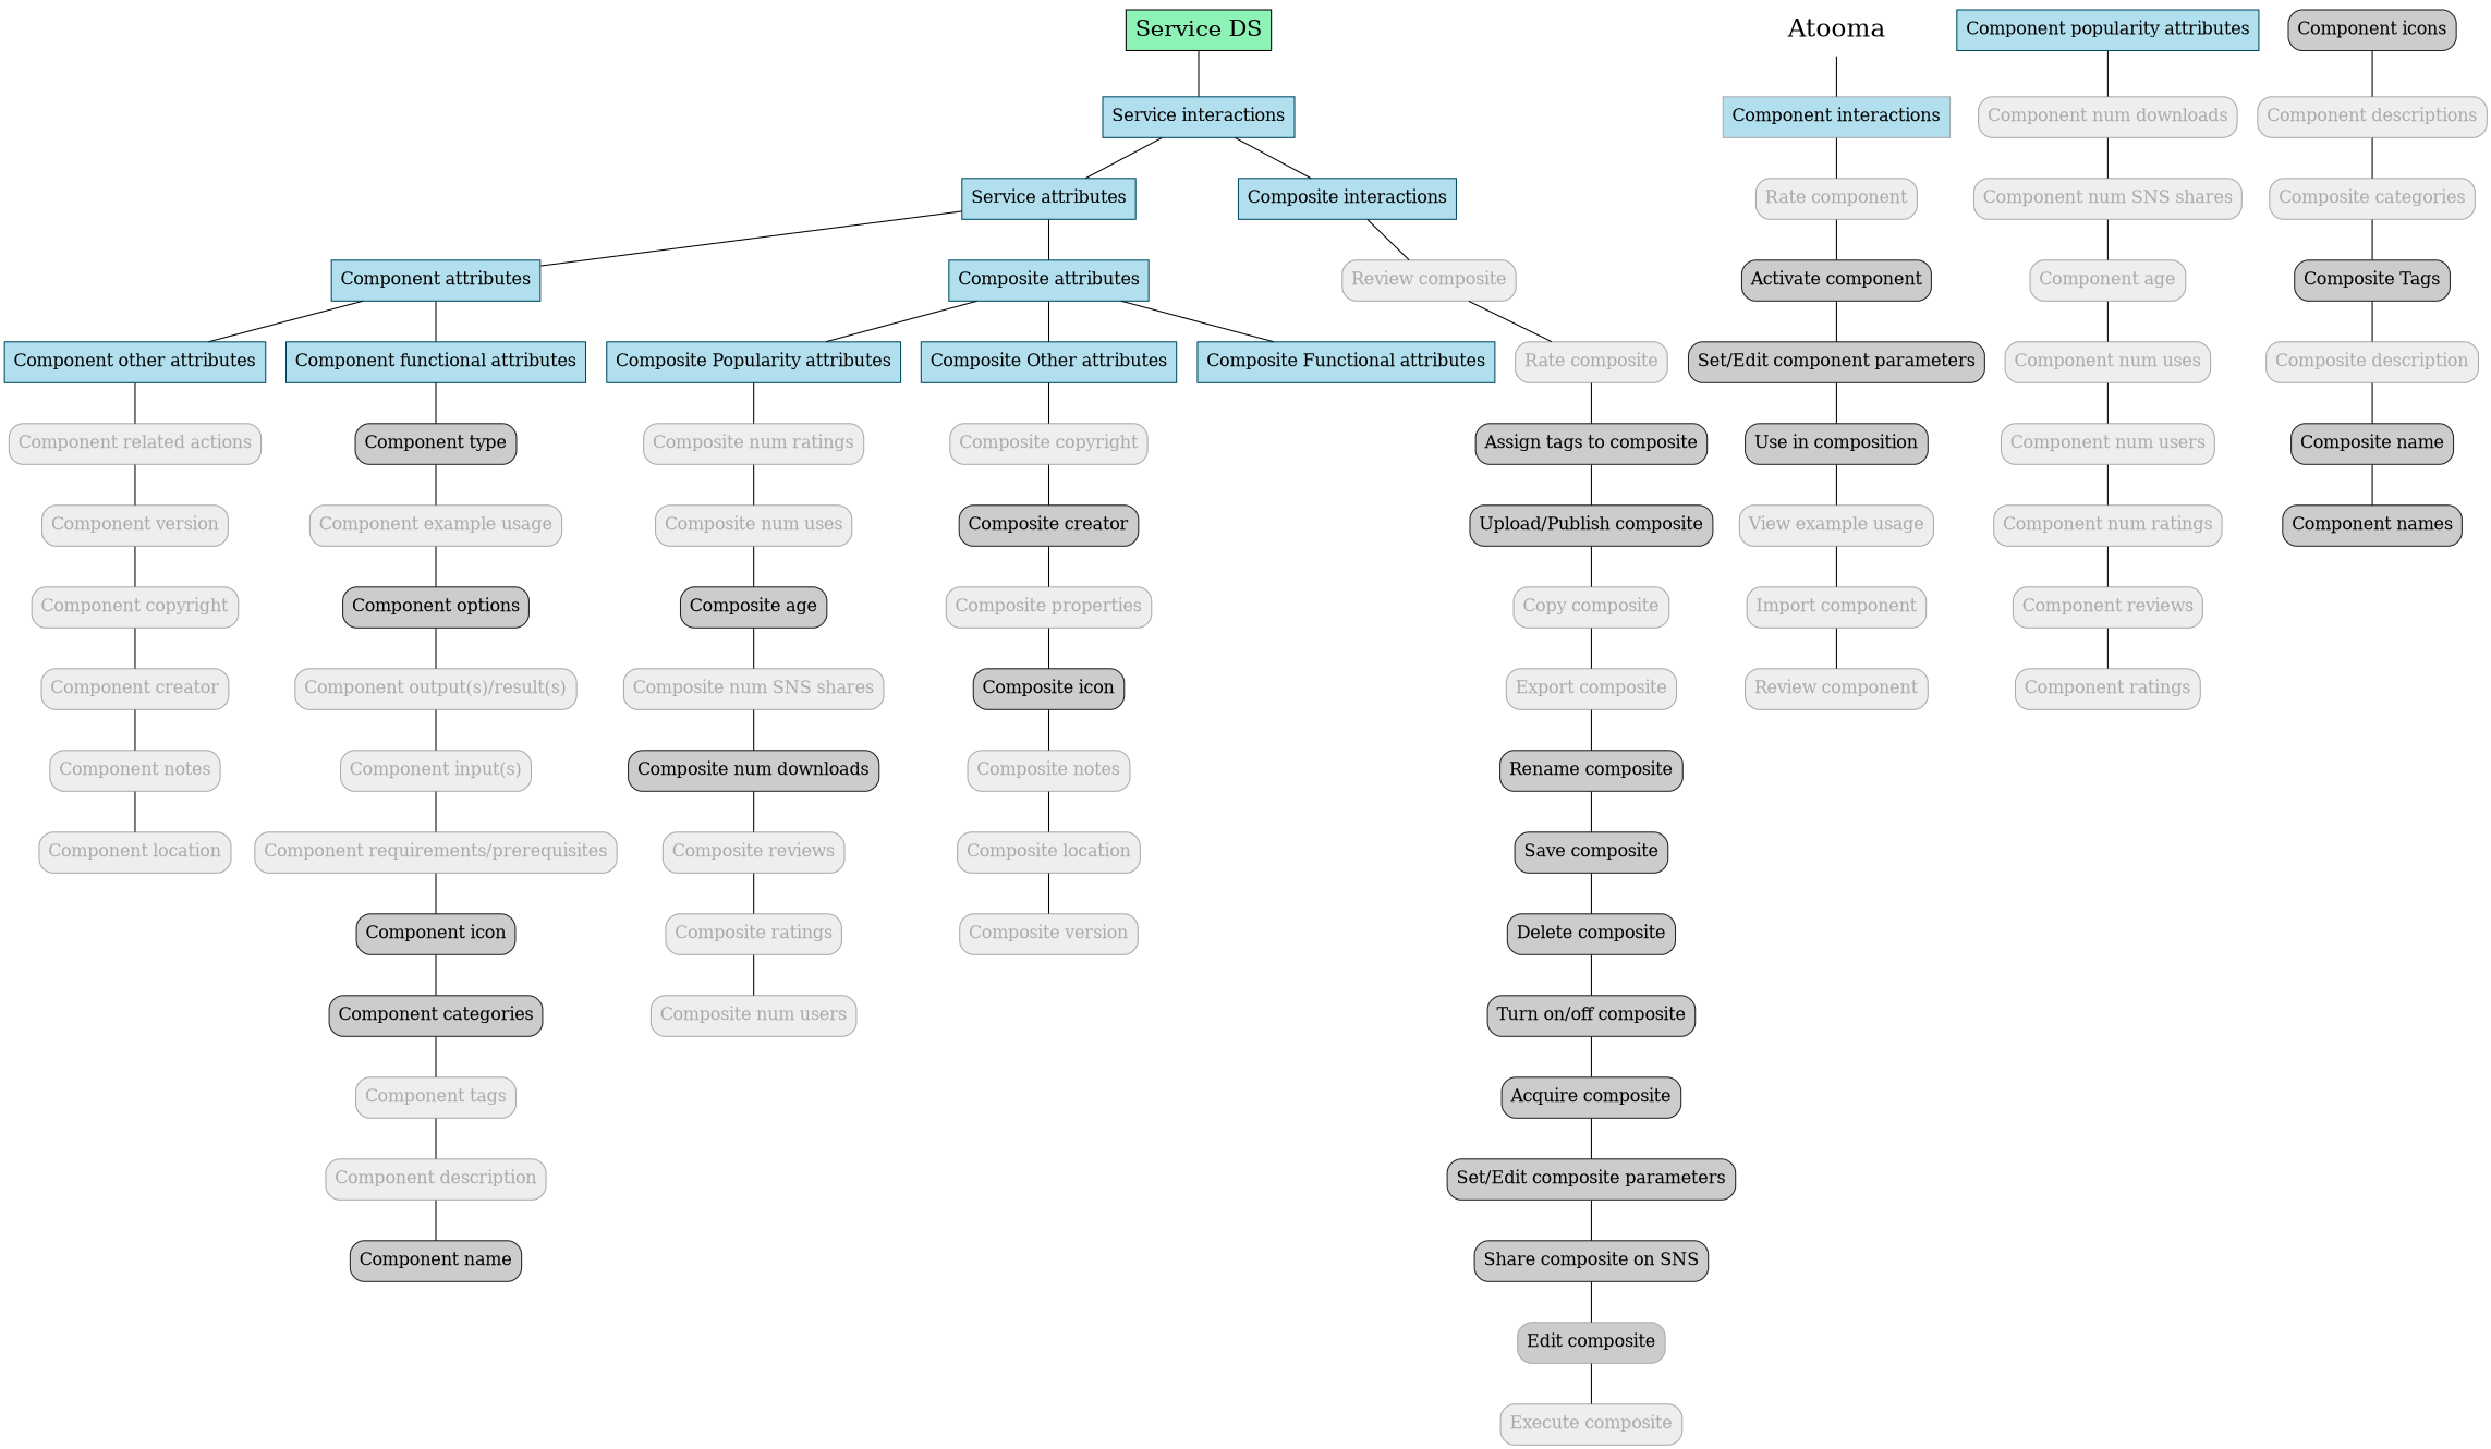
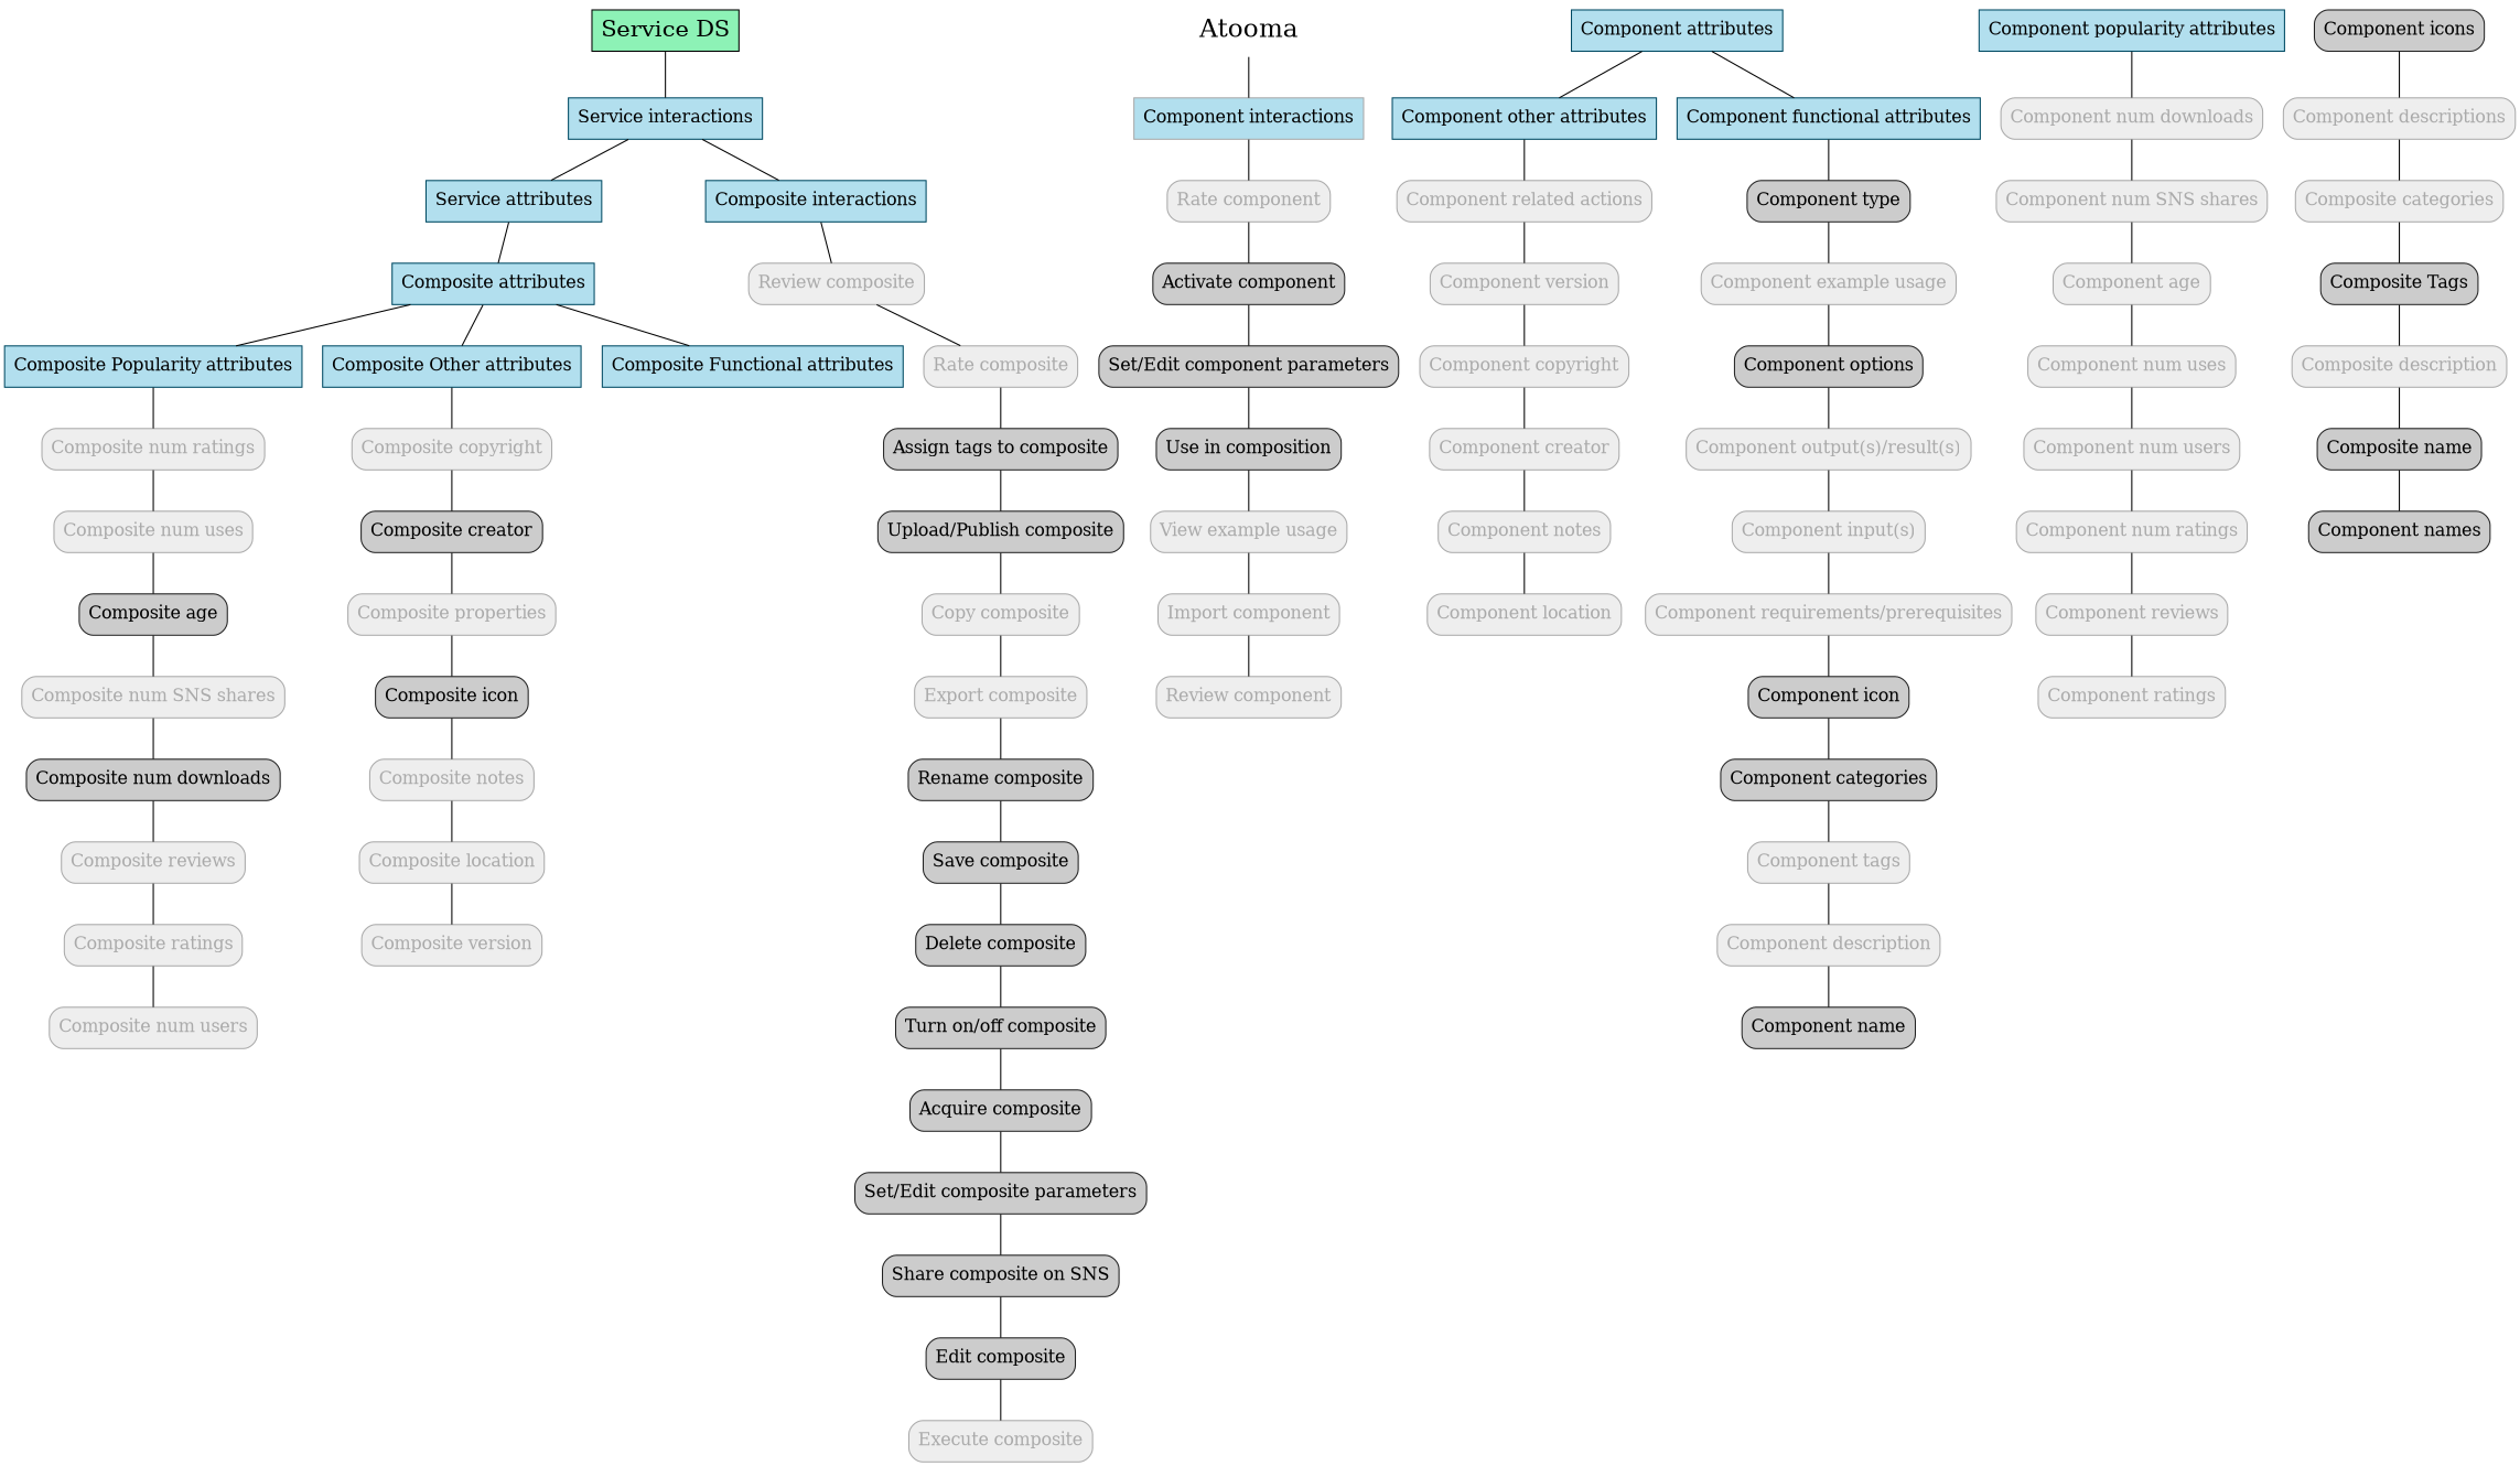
  digraph {
    node [color="#AAAAAA" fillcolor="#EEEEEE" fontsize=15 shape=rect style="rounded,filled" fontcolor="#AAAAAA"]
    edge [arrowhead=none]
    "Service DS" [color="047b35" fillcolor="#8df2b6" fontsize=20 shape=box style=filled fontcolor=""]
    "Service interactions" [color="#004a63" fillcolor=lightblue2 fontcolor="#000000" shape=box style=filled]
    "Service attributes" [color="#004a63" fillcolor=lightblue2 fontcolor="#000000" shape=box style=filled]
    "Composite interactions" [color="#004a63" fillcolor=lightblue2 fontcolor="#000000" shape=box style=filled]
    Atooma [color="#FFFFFF" fillcolor="#FFFFFF" fontcolor="#000000" fontsize=22 style=filled shape=""]
    "Component interactions" [fillcolor=lightblue2 fontcolor="#000000" shape=box style=filled]
    "Component attributes" [color="#004a63" fillcolor=lightblue2 fontcolor="#000000" shape=box style=filled]
    "Composite attributes" [color="#004a63" fillcolor=lightblue2 fontcolor="#000000" shape=box style=filled]
    "Review composite"
    "Rate component"
    "Component other attributes" [color="#004a63" fillcolor=lightblue2 fontcolor="#000000" shape=box style=filled]
    "Component functional attributes" [color="#004a63" fillcolor=lightblue2 fontcolor="#000000" shape=box style=filled]
    "Component popularity attributes" [color="#004a63" fillcolor=lightblue2 fontcolor="#000000" shape=box style=filled]
    "Component num downloads"
    "Component related actions"
    "Component type" [color="#222222" fillcolor="#CCCCCC" fontcolor="#000000"]
    "Composite Popularity attributes" [color="#004a63" fillcolor=lightblue2 fontcolor="#000000" shape=box style=filled]
    "Composite Other attributes" [color="#004a63" fillcolor=lightblue2 fontcolor="#000000" shape=box style=filled]
    "Composite Functional attributes" [color="#004a63" fillcolor=lightblue2 fontcolor="#000000" shape=box style=filled]
    "Composite num ratings"
    "Composite copyright"
    "Composite num uses"
    "Composite creator" [color="#222222" fillcolor="#CCCCCC" fontcolor="#000000"]
    "Component icons" [color="#222222" fillcolor="#CCCCCC" fontcolor="#000000"]
    "Component descriptions"
    "Rate composite"
    "Activate component" [color="#222222" fillcolor="#CCCCCC" fontcolor="#000000"]
    "Component num SNS shares"
    "Component version"
    "Component example usage"
    "Component options" [color="#222222" fillcolor="#CCCCCC" fontcolor="#000000"]
    "Assign tags to composite" [color="#222222" fillcolor="#CCCCCC" fontcolor="#000000"]
    "Upload/Publish composite" [color="#222222" fillcolor="#CCCCCC" fontcolor="#000000"]
    "Copy composite"
    "Composite properties"
    "Composite icon" [color="#222222" fillcolor="#CCCCCC" fontcolor="#000000"]
    "Composite notes"
    "Composite location"
    "Composite categories"
    "Component output(s)/result(s)"
    "Component input(s)"
    "Composite Tags" [color="#222222" fillcolor="#CCCCCC" fontcolor="#000000"]
    "Composite description"
    "Composite name" [color="#222222" fillcolor="#CCCCCC" fontcolor="#000000"]
    "Component names" [color="#222222" fillcolor="#CCCCCC" fontcolor="#000000"]
    "Composite age" [color="#222222" fillcolor="#CCCCCC" fontcolor="#000000"]
    "Composite num SNS shares"
    "Composite num downloads" [color="#222222" fillcolor="#CCCCCC" fontcolor="#000000"]
    "Composite reviews"
    "Composite ratings"
    "Export composite"
    "Rename composite" [color="#222222" fillcolor="#CCCCCC" fontcolor="#000000"]
    "Save composite" [color="#222222" fillcolor="#CCCCCC" fontcolor="#000000"]
    "Delete composite" [color="#222222" fillcolor="#CCCCCC" fontcolor="#000000"]
    "Turn on/off composite" [color="#222222" fillcolor="#CCCCCC" fontcolor="#000000"]
    "Acquire composite" [color="#222222" fillcolor="#CCCCCC" fontcolor="#000000"]
    "Set/Edit composite parameters" [color="#222222" fillcolor="#CCCCCC" fontcolor="#000000"]
    "Share composite on SNS" [color="#222222" fillcolor="#CCCCCC" fontcolor="#000000"]
-   "Edit composite" [fillcolor="#CCCCCC" fontcolor="#000000"]
+   "Edit composite" [color="#222222" fillcolor="#CCCCCC" fontcolor="#000000"]
    "Execute composite"
    "Set/Edit component parameters" [color="#222222" fillcolor="#CCCCCC" fontcolor="#000000"]
    "Use in composition" [color="#222222" fillcolor="#CCCCCC" fontcolor="#000000"]
    "View example usage"
    "Import component"
    "Component icon" [color="#222222" fillcolor="#CCCCCC" fontcolor="#000000"]
    "Component categories" [color="#222222" fillcolor="#CCCCCC" fontcolor="#000000"]
    "Component tags"
    "Component description"
    "Component name" [color="#222222" fillcolor="#CCCCCC" fontcolor="#000000"]
    "Component age"
    "Component num uses"
    "Component num users"
    "Component num ratings"
    "Component reviews"
    "Component ratings"
    "Component copyright"
    "Component creator"
    "Component requirements/prerequisites"
    "Composite num users"
    "Composite version"
    "Component notes"
    "Component location"
    "Review component"
    "Service DS" -> "Service interactions"
    "Service interactions" -> "Service attributes"
    "Service interactions" -> "Composite interactions"
-   "Service attributes" -> "Component attributes"
    "Service attributes" -> "Composite attributes"
    "Composite interactions" -> "Review composite"
    Atooma -> "Component interactions"
    "Component interactions" -> "Rate component"
    "Component attributes" -> "Component other attributes"
    "Component attributes" -> "Component functional attributes"
    "Composite attributes" -> "Composite Popularity attributes"
    "Composite attributes" -> "Composite Other attributes"
    "Composite attributes" -> "Composite Functional attributes"
    "Review composite" -> "Rate composite"
    "Rate component" -> "Activate component"
    "Component other attributes" -> "Component related actions"
    "Component functional attributes" -> "Component type"
    "Component popularity attributes" -> "Component num downloads"
    "Component num downloads" -> "Component num SNS shares"
    "Component related actions" -> "Component version"
    "Component type" -> "Component example usage"
    "Composite Popularity attributes" -> "Composite num ratings"
    "Composite Other attributes" -> "Composite copyright"
    "Composite num ratings" -> "Composite num uses"
    "Composite copyright" -> "Composite creator"
    "Composite num uses" -> "Composite age"
    "Composite creator" -> "Composite properties"
    "Component icons" -> "Component descriptions"
    "Component descriptions" -> "Composite categories"
    "Rate composite" -> "Assign tags to composite"
    "Activate component" -> "Set/Edit component parameters"
    "Component num SNS shares" -> "Component age"
    "Component version" -> "Component copyright"
    "Component example usage" -> "Component options"
    "Component options" -> "Component output(s)/result(s)"
    "Assign tags to composite" -> "Upload/Publish composite"
    "Upload/Publish composite" -> "Copy composite"
    "Copy composite" -> "Export composite"
    "Composite properties" -> "Composite icon"
    "Composite icon" -> "Composite notes"
    "Composite notes" -> "Composite location"
    "Composite location" -> "Composite version"
    "Composite categories" -> "Composite Tags"
    "Component output(s)/result(s)" -> "Component input(s)"
    "Component input(s)" -> "Component requirements/prerequisites"
    "Composite Tags" -> "Composite description"
    "Composite description" -> "Composite name"
    "Composite name" -> "Component names"
    "Composite age" -> "Composite num SNS shares"
    "Composite num SNS shares" -> "Composite num downloads"
    "Composite num downloads" -> "Composite reviews"
    "Composite reviews" -> "Composite ratings"
    "Composite ratings" -> "Composite num users"
    "Export composite" -> "Rename composite"
    "Rename composite" -> "Save composite"
    "Save composite" -> "Delete composite"
    "Delete composite" -> "Turn on/off composite"
    "Turn on/off composite" -> "Acquire composite"
    "Acquire composite" -> "Set/Edit composite parameters"
    "Set/Edit composite parameters" -> "Share composite on SNS"
    "Share composite on SNS" -> "Edit composite"
    "Edit composite" -> "Execute composite"
    "Set/Edit component parameters" -> "Use in composition"
    "Use in composition" -> "View example usage"
    "View example usage" -> "Import component"
    "Import component" -> "Review component"
    "Component icon" -> "Component categories"
    "Component categories" -> "Component tags"
    "Component tags" -> "Component description"
    "Component description" -> "Component name"
    "Component age" -> "Component num uses"
    "Component num uses" -> "Component num users"
    "Component num users" -> "Component num ratings"
    "Component num ratings" -> "Component reviews"
    "Component reviews" -> "Component ratings"
    "Component copyright" -> "Component creator"
    "Component creator" -> "Component notes"
    "Component requirements/prerequisites" -> "Component icon"
    "Component notes" -> "Component location"
  }
